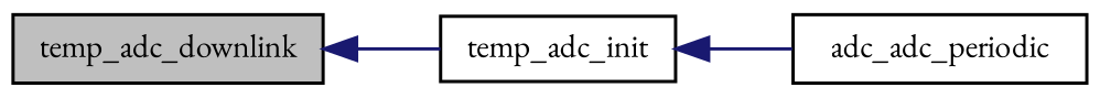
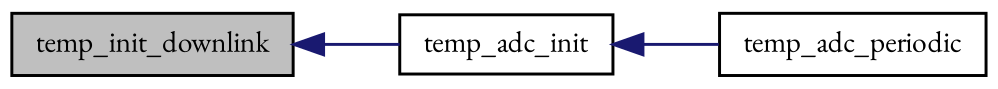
  digraph {
    fontname="EB Garamond"
    rankdir=LR
    node [color=black fillcolor=white fontname="EB Garamond" fontsize=10 shape=record style=filled]
    edge [color=midnightblue dir=back fontname="EB Garamond" fontsize=10 labelfontname=FreeSans labelfontsize=10 style=solid]
-   n1 [fillcolor=grey75 fontcolor=black height=0.2 label=temp_adc_downlink width=0.4]
+   n1 [fillcolor=grey75 fontcolor=black height=0.2 label=temp_init_downlink width=0.4]
    n2 [height=0.2 label=temp_adc_init width=0.4]
-   n3 [height=0.2 label=adc_adc_periodic width=0.4]
+   n3 [height=0.2 label=temp_adc_periodic width=0.4]
    n1 -> n2
    n2 -> n3
  }
